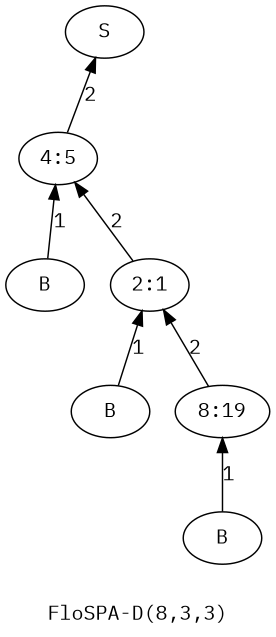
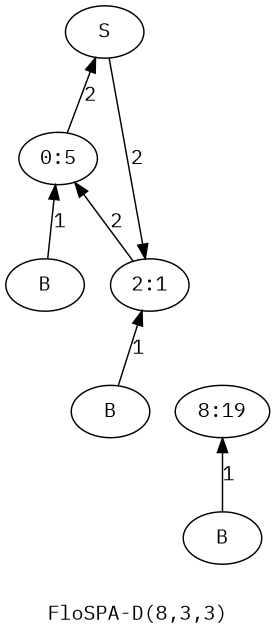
  digraph {
    fontname="IBM Plex Mono"
    label="FloSPA-D(8,3,3)"
    rankdir=BT
    node [fontname="IBM Plex Mono"]
    edge [fontname="IBM Plex Mono"]
    n1 [label="8:19"]
-   n2 [label="4:5"]
+   n2 [label="0:5"]
    n3 [label=S]
    n4 [label="2:1"]
    n5 [label=B]
    n6 [label=B]
    n7 [label=B]
    n2 -> n3 [label=2]
-   n1 -> n4 [label=2]
+   n3 -> n4 [label=2]
    n4 -> n2 [label=2]
    n5 -> n1 [label=1]
    n6 -> n2 [label=1]
    n7 -> n4 [label=1]
  }
